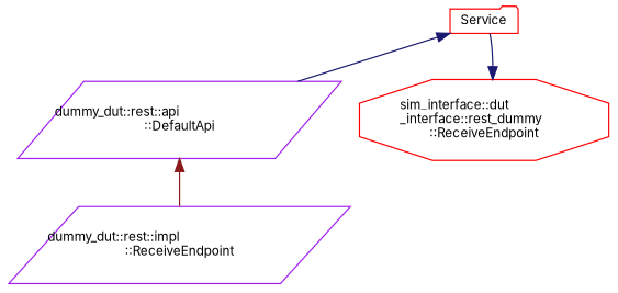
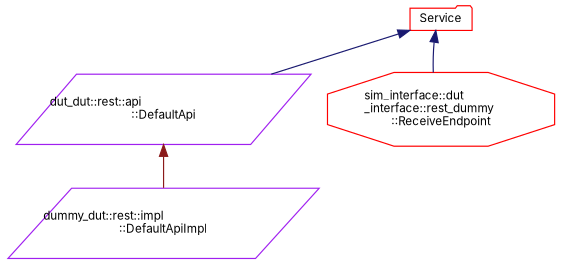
  digraph {
    fontname=Inter
    rankdir=TB
    node [color=red fillcolor=white fontname=Inter fontsize=10 shape=parallelogram style=filled]
    edge [color=midnightblue dir=back fontname=Inter fontsize=10 labelfontname=Helvetica labelfontsize=10 style=solid]
    n1 [height=0.2 label=Service shape=folder width=0.4]
-   n2 [color=purple height=0.2 label="dummy_dut::rest::api\l::DefaultApi" width=0.4]
+   n2 [color=purple height=0.2 label="dut_dut::rest::api\l::DefaultApi" width=0.4]
    n3 [height=0.2 label="sim_interface::dut\l_interface::rest_dummy\l::ReceiveEndpoint" shape=octagon width=0.4]
-   n4 [color=purple height=0.2 label="dummy_dut::rest::impl\l::ReceiveEndpoint" width=0.4]
+   n4 [color=purple height=0.2 label="dummy_dut::rest::impl\l::DefaultApiImpl" width=0.4]
    n1 -> n2
-   n3 -> n1
+   n1 -> n3
    n2 -> n4 [color=firebrick4]
  }
